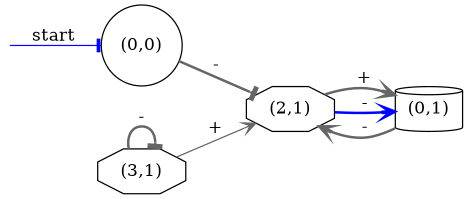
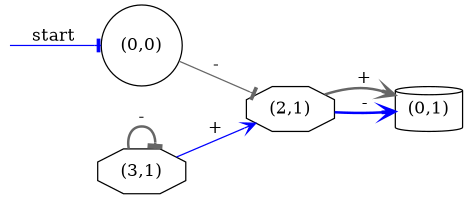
  digraph {
    rankdir=LR
    node [shape=octagon]
    edge [arrowhead=vee color=gray40 style=bold]
    __start [shape=point style=invis]
    "(0,0)" [shape=circle]
    "(2,1)"
    "(0,1)" [shape=cylinder]
    "(3,1)"
    __start -> "(0,0)" [arrowhead=tee color=blue label=start style=solid]
-   "(0,0)" -> "(2,1)" [arrowhead=tee label="-"]
+   "(0,0)" -> "(2,1)" [arrowhead=tee label="-" style=solid]
    "(2,1)" -> "(0,1)" [label="+"]
    "(2,1)" -> "(0,1)" [color=blue label="-"]
-   "(0,1)" -> "(2,1)" [label="-"]
-   "(3,1)" -> "(2,1)" [label="+" style=solid]
+   "(3,1)" -> "(2,1)" [color=blue label="+" style=solid]
    "(3,1)" -> "(3,1)" [arrowhead=tee label="-"]
  }
